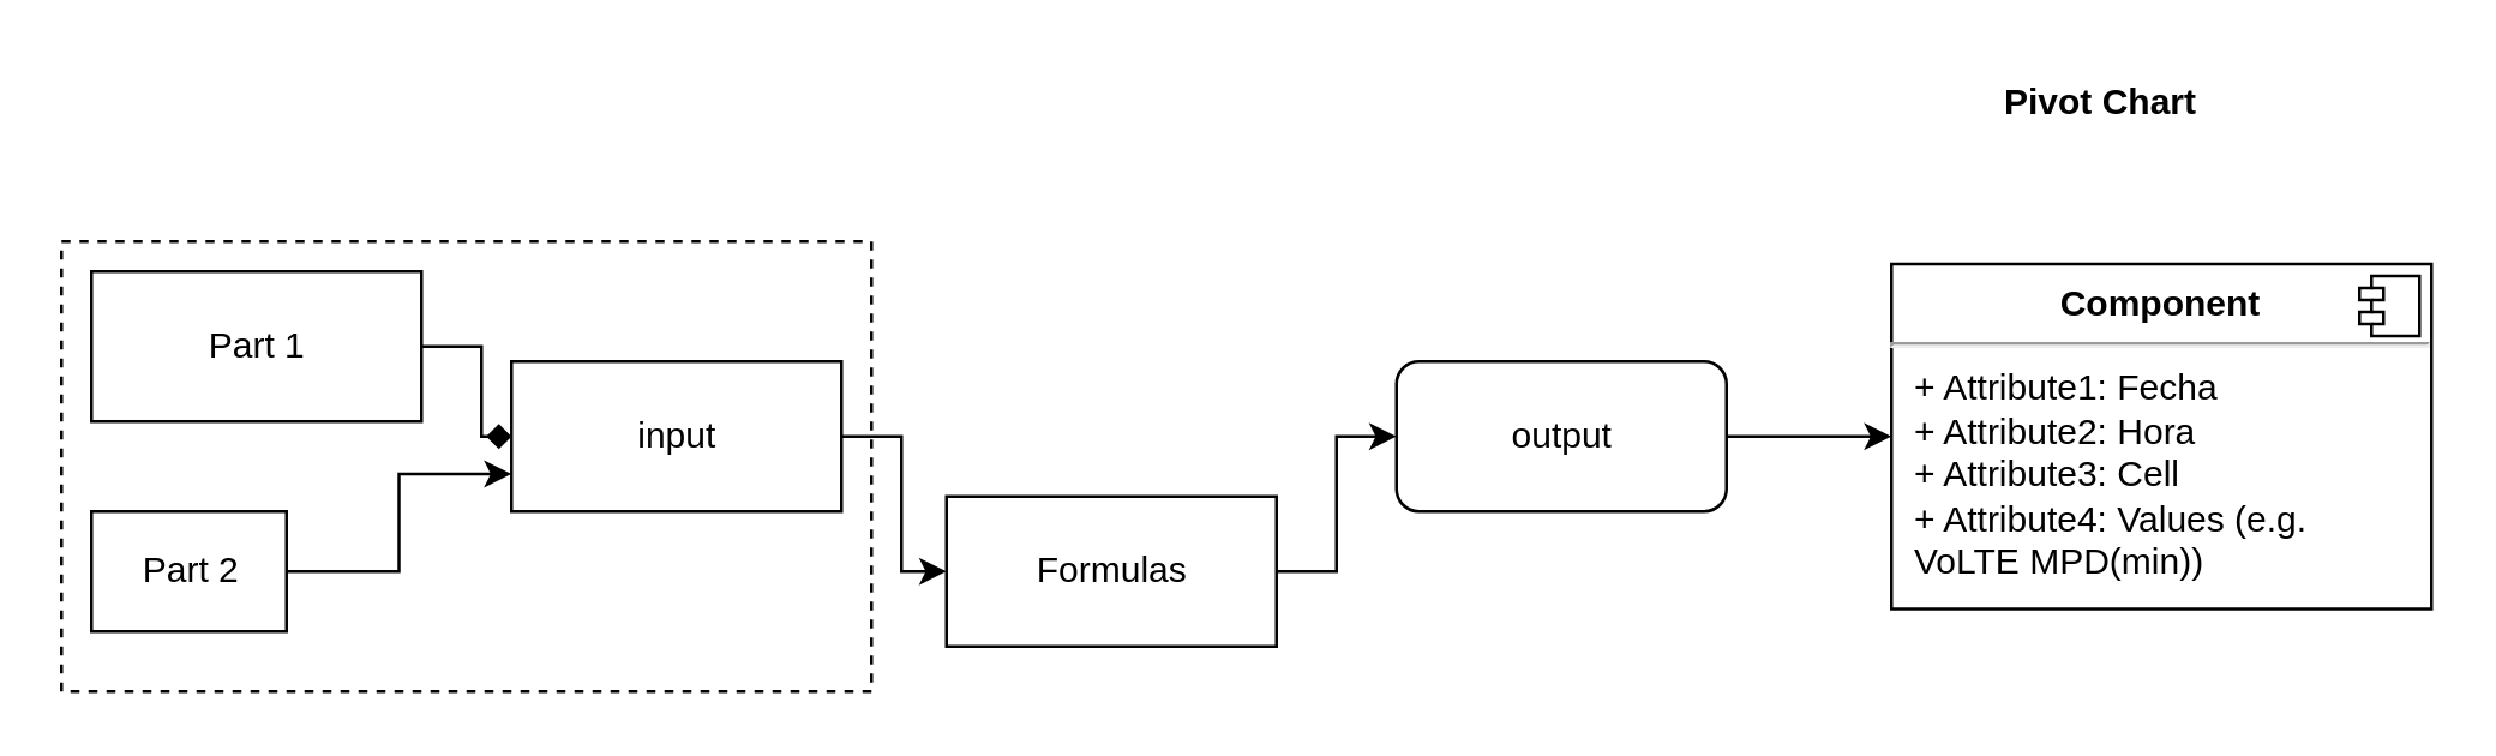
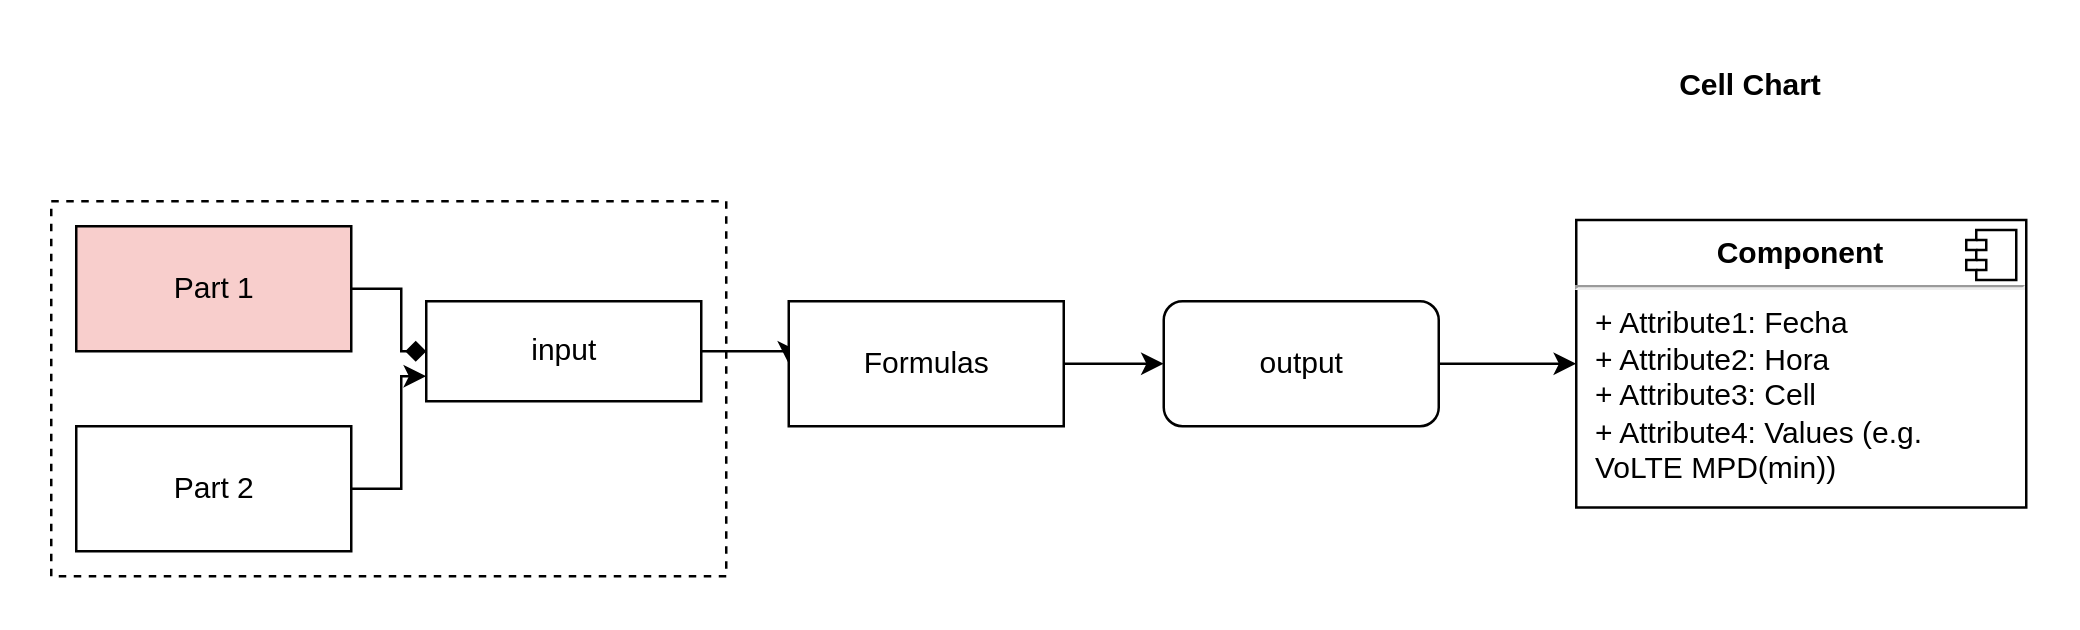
  <mxCell id="0" />
  <mxCell id="1" parent="0" />
  <mxCell id="2" value="" style="rounded=0;whiteSpace=wrap;html=1;fillColor=none;dashed=1;" vertex="1" parent="1"><mxGeometry x="20" y="80" width="270" height="150" as="geometry" /></mxCell>
  <mxCell id="3" style="edgeStyle=orthogonalEdgeStyle;rounded=0;orthogonalLoop=1;jettySize=auto;html=1;exitX=1;exitY=0.5;exitDx=0;exitDy=0;endArrow=diamond;" edge="1" parent="1" source="4" target="8"><mxGeometry relative="1" as="geometry" /></mxCell>
- <mxCell id="4" value="Part 1" style="html=1;" vertex="1" parent="1"><mxGeometry x="30" y="90" width="110" height="50" as="geometry" /></mxCell>
+ <mxCell id="4" value="Part 1" style="html=1;fillColor=#f8cecc;" vertex="1" parent="1"><mxGeometry x="30" y="90" width="110" height="50" as="geometry" /></mxCell>
  <mxCell id="5" style="edgeStyle=orthogonalEdgeStyle;rounded=0;orthogonalLoop=1;jettySize=auto;html=1;exitX=1;exitY=0.5;exitDx=0;exitDy=0;entryX=0;entryY=0.75;entryDx=0;entryDy=0;" edge="1" parent="1" source="6" target="8"><mxGeometry relative="1" as="geometry" /></mxCell>
- <mxCell id="6" value="Part 2" style="html=1;" vertex="1" parent="1"><mxGeometry x="30" y="170" width="65" height="40" as="geometry" /></mxCell>
+ <mxCell id="6" value="Part 2" style="html=1;" vertex="1" parent="1"><mxGeometry x="30" y="170" width="110" height="50" as="geometry" /></mxCell>
  <mxCell id="7" style="edgeStyle=orthogonalEdgeStyle;rounded=0;orthogonalLoop=1;jettySize=auto;html=1;exitX=1;exitY=0.5;exitDx=0;exitDy=0;entryX=0;entryY=0.5;entryDx=0;entryDy=0;" edge="1" parent="1" source="8" target="10"><mxGeometry relative="1" as="geometry" /></mxCell>
- <mxCell id="8" value="input" style="html=1;" vertex="1" parent="1"><mxGeometry x="170" y="120" width="110" height="50" as="geometry" /></mxCell>
+ <mxCell id="8" value="input" style="html=1;" vertex="1" parent="1"><mxGeometry x="170" y="120" width="110" height="40" as="geometry" /></mxCell>
  <mxCell id="9" style="edgeStyle=orthogonalEdgeStyle;rounded=0;orthogonalLoop=1;jettySize=auto;html=1;exitX=1;exitY=0.5;exitDx=0;exitDy=0;" edge="1" parent="1" source="10" target="13"><mxGeometry relative="1" as="geometry"><mxPoint x="480" y="145" as="targetPoint" /></mxGeometry></mxCell>
- <mxCell id="10" value="Formulas" style="html=1;" vertex="1" parent="1"><mxGeometry x="315" y="165" width="110" height="50" as="geometry" /></mxCell>
- <mxCell id="11" value="Pivot Chart" style="text;align=center;fontStyle=1;verticalAlign=middle;spacingLeft=3;spacingRight=3;strokeColor=none;rotatable=0;points=[[0,0.5],[1,0.5]];portConstraint=eastwest;" vertex="1" parent="1"><mxGeometry x="660" y="20" width="80" height="26" as="geometry" /></mxCell>
+ <mxCell id="10" value="Formulas" style="html=1;" vertex="1" parent="1"><mxGeometry x="315" y="120" width="110" height="50" as="geometry" /></mxCell>
+ <mxCell id="11" value="Cell Chart" style="text;align=center;fontStyle=1;verticalAlign=middle;spacingLeft=3;spacingRight=3;strokeColor=none;rotatable=0;points=[[0,0.5],[1,0.5]];portConstraint=eastwest;" vertex="1" parent="1"><mxGeometry x="660" y="20" width="80" height="26" as="geometry" /></mxCell>
  <mxCell id="12" style="edgeStyle=orthogonalEdgeStyle;rounded=0;orthogonalLoop=1;jettySize=auto;html=1;exitX=1;exitY=0.5;exitDx=0;exitDy=0;entryX=0;entryY=0.5;entryDx=0;entryDy=0;" edge="1" parent="1" source="13" target="14"><mxGeometry relative="1" as="geometry" /></mxCell>
  <mxCell id="13" value="output" style="html=1;rounded=1;" vertex="1" parent="1"><mxGeometry x="465" y="120" width="110" height="50" as="geometry" /></mxCell>
  <mxCell id="14" value="&lt;p style=&quot;margin: 0px ; margin-top: 6px ; text-align: center&quot;&gt;&lt;b&gt;Component&lt;/b&gt;&lt;/p&gt;&lt;hr&gt;&lt;p style=&quot;margin: 0px ; margin-left: 8px&quot;&gt;+ Attribute1: Fecha&lt;br&gt;+ Attribute2: Hora&lt;/p&gt;&lt;p style=&quot;margin: 0px ; margin-left: 8px&quot;&gt;+ Attribute3: Cell&lt;/p&gt;&lt;p style=&quot;margin: 0px ; margin-left: 8px&quot;&gt;+ Attribute4: Values (e.g. &lt;br&gt;&lt;/p&gt;&lt;p style=&quot;margin: 0px ; margin-left: 8px&quot;&gt;VoLTE MPD(min))&lt;/p&gt;&lt;p style=&quot;margin: 0px ; margin-left: 8px&quot;&gt;&lt;br&gt;&lt;/p&gt;" style="align=left;overflow=fill;html=1;dropTarget=0;" vertex="1" parent="1"><mxGeometry x="630" y="87.5" width="180" height="115" as="geometry" /></mxCell>
  <mxCell id="15" value="" style="shape=component;jettyWidth=8;jettyHeight=4;" vertex="1" parent="14"><mxGeometry x="1" width="20" height="20" relative="1" as="geometry"><mxPoint x="-24" y="4" as="offset" /></mxGeometry></mxCell>
